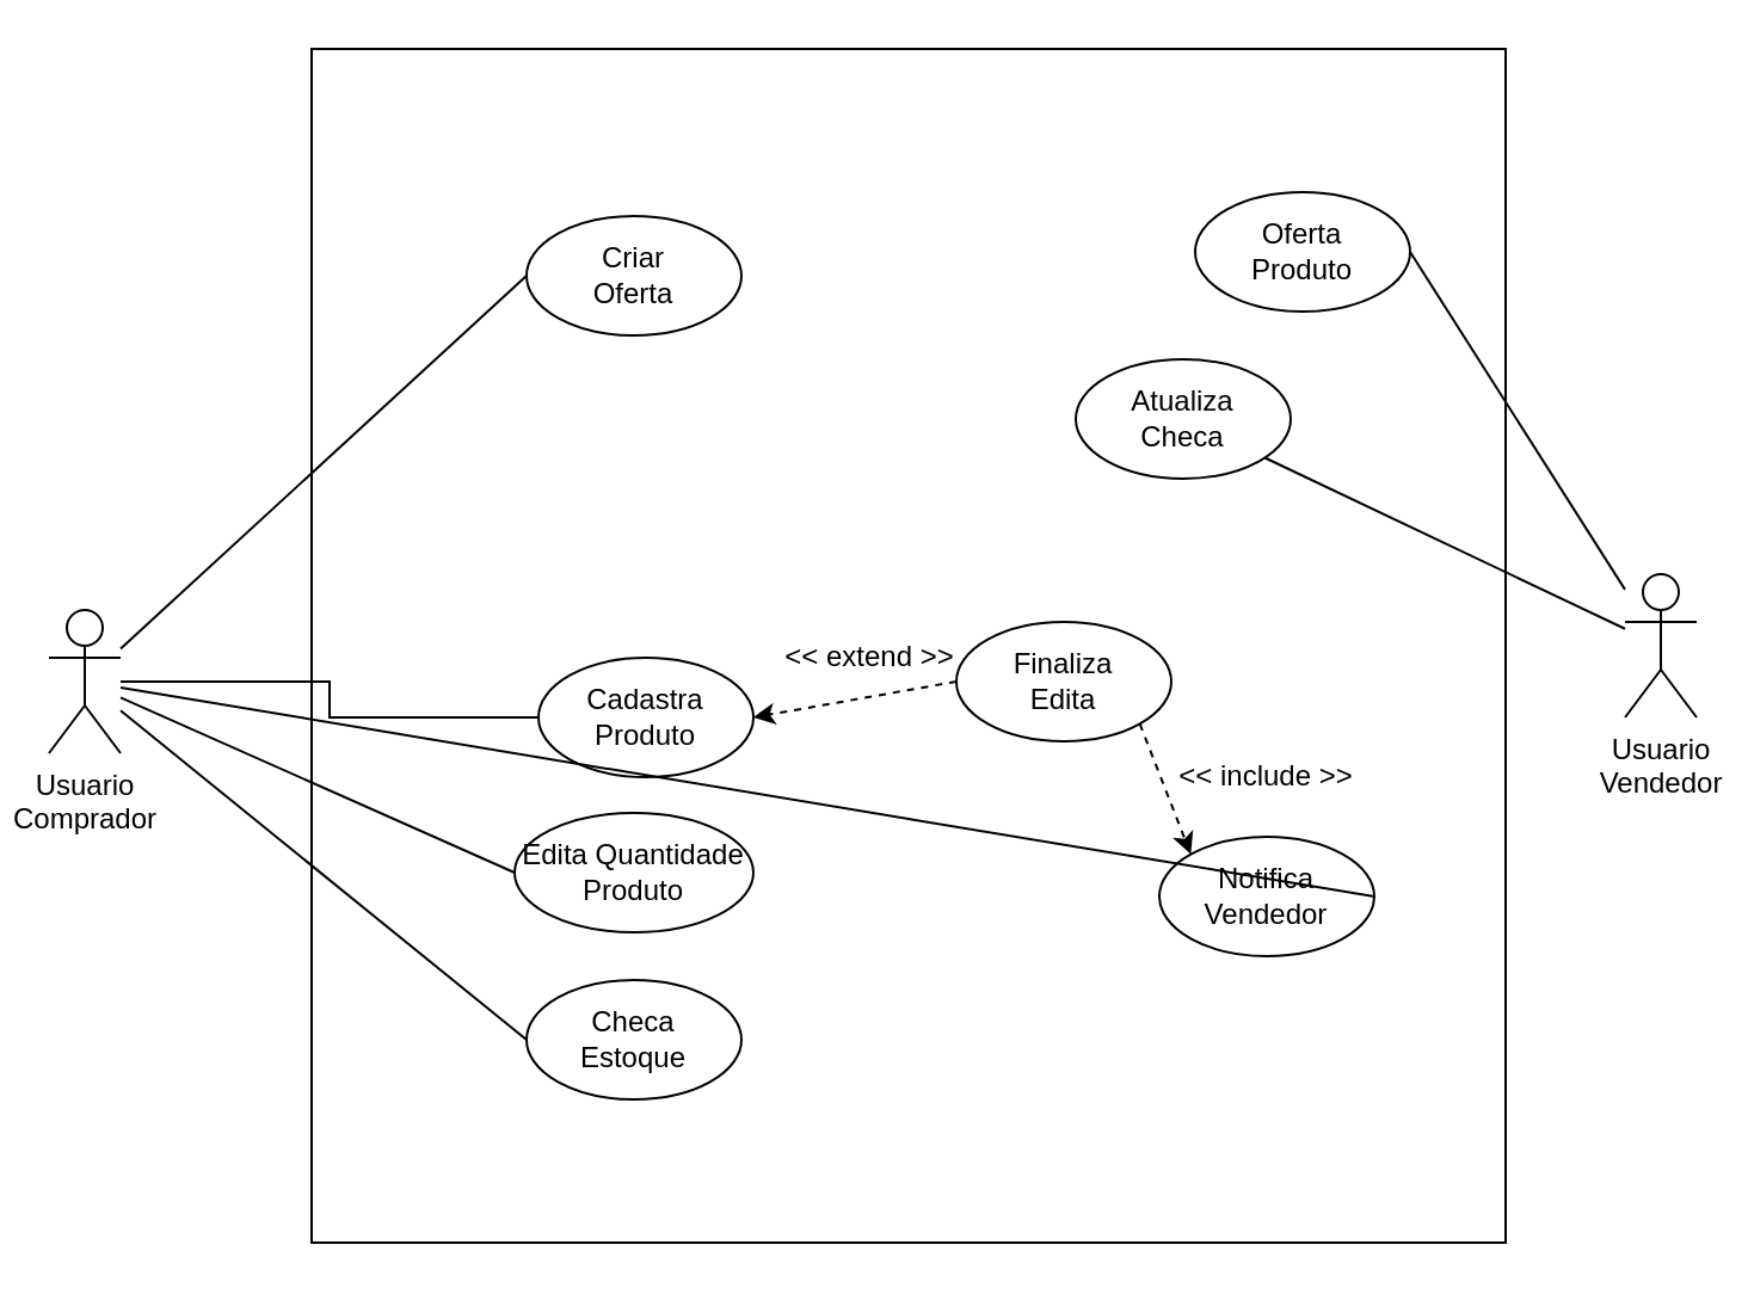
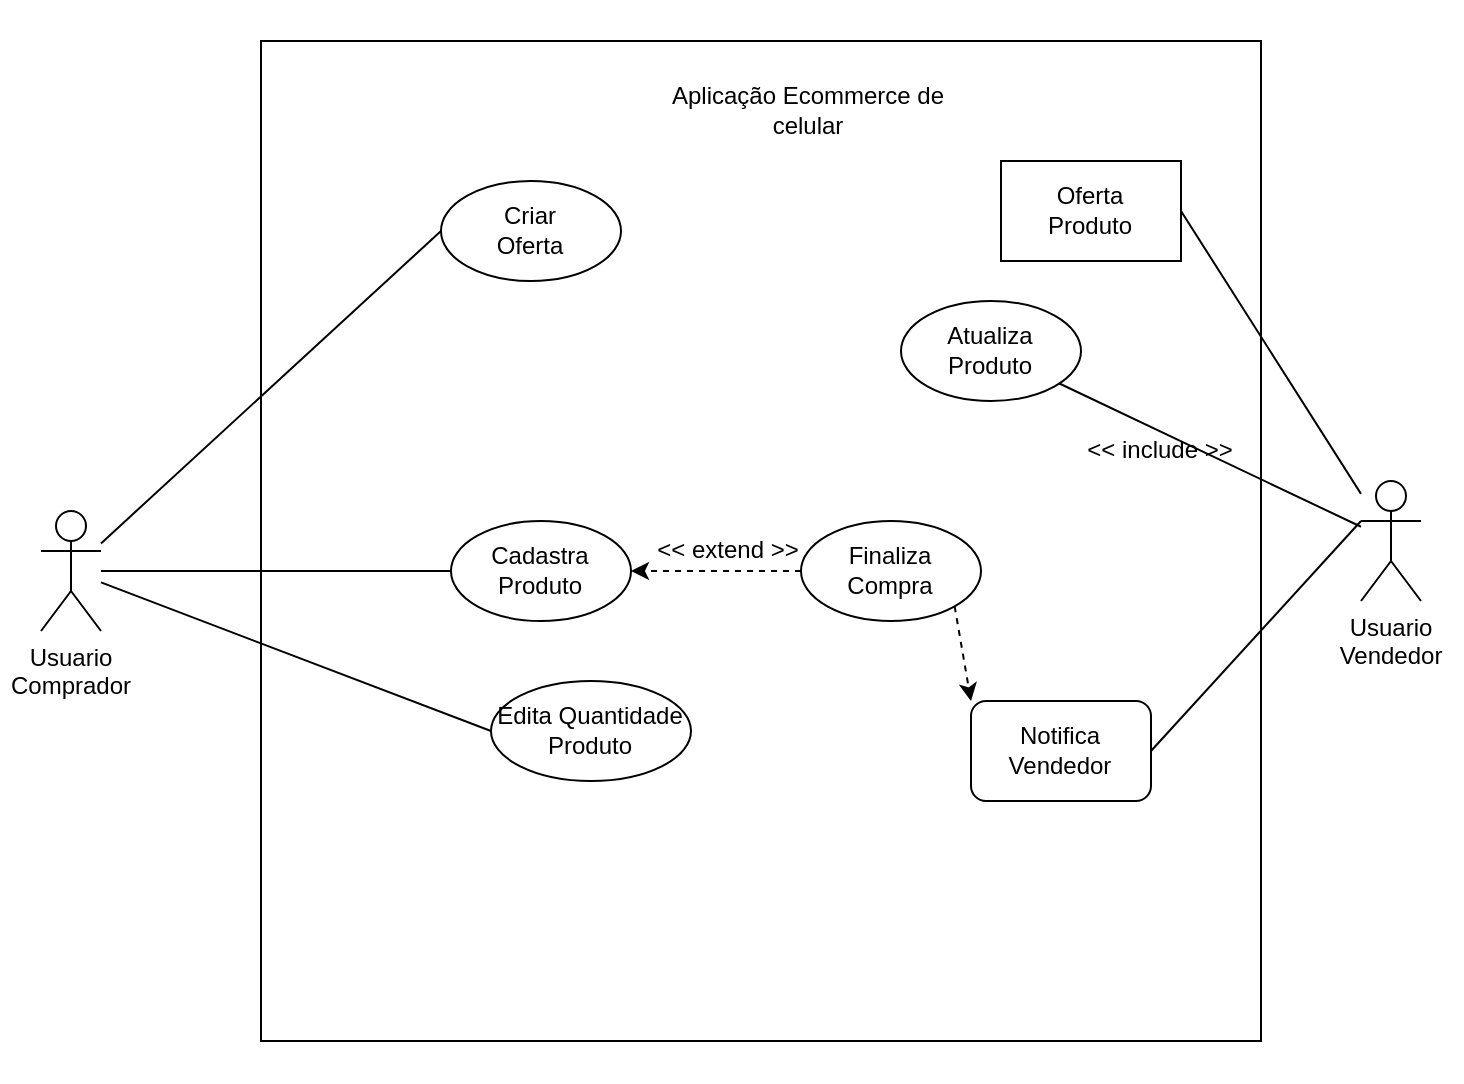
  <mxCell id="0" />
  <mxCell id="1" parent="0" />
  <mxCell id="2" value="" style="whiteSpace=wrap;html=1;aspect=fixed;" vertex="1" parent="1"><mxGeometry x="130" y="20" width="500" height="500" as="geometry" /></mxCell>
  <mxCell id="3" style="rounded=0;orthogonalLoop=1;jettySize=auto;html=1;entryX=0;entryY=0.5;entryDx=0;entryDy=0;endArrow=none;endFill=0;" edge="1" parent="1" source="7" target="8"><mxGeometry relative="1" as="geometry" /></mxCell>
  <mxCell id="4" style="edgeStyle=orthogonalEdgeStyle;rounded=0;orthogonalLoop=1;jettySize=auto;html=1;entryX=0;entryY=0.5;entryDx=0;entryDy=0;endArrow=none;endFill=0;" edge="1" parent="1" source="7" target="10"><mxGeometry relative="1" as="geometry" /></mxCell>
  <mxCell id="5" style="rounded=0;orthogonalLoop=1;jettySize=auto;html=1;entryX=0;entryY=0.5;entryDx=0;entryDy=0;endArrow=none;endFill=0;" edge="1" parent="1" source="7" target="11"><mxGeometry relative="1" as="geometry" /></mxCell>
- <mxCell id="6" style="rounded=0;orthogonalLoop=1;jettySize=auto;html=1;entryX=0;entryY=0.5;entryDx=0;entryDy=0;endArrow=none;endFill=0;" edge="1" parent="1" source="7" target="12"><mxGeometry relative="1" as="geometry" /></mxCell>
  <mxCell id="7" value="&lt;div&gt;Usuario&lt;/div&gt;&lt;div&gt;Comprador&lt;br&gt;&lt;/div&gt;" style="shape=umlActor;verticalLabelPosition=bottom;verticalAlign=top;html=1;outlineConnect=0;" vertex="1" parent="1"><mxGeometry x="20" y="255" width="30" height="60" as="geometry" /></mxCell>
  <mxCell id="8" value="&lt;div&gt;Criar&lt;/div&gt;&lt;div&gt;Oferta&lt;br&gt;&lt;/div&gt;" style="ellipse;whiteSpace=wrap;html=1;" vertex="1" parent="1"><mxGeometry x="220" y="90" width="90" height="50" as="geometry" /></mxCell>
- <mxCell id="10" value="&lt;div&gt;Cadastra&lt;/div&gt;&lt;div&gt;Produto&lt;br&gt;&lt;/div&gt;" style="ellipse;whiteSpace=wrap;html=1;" vertex="1" parent="1"><mxGeometry x="225" y="275" width="90" height="50" as="geometry" /></mxCell>
- <mxCell id="11" value="&lt;div&gt;Edita Quantidade&lt;/div&gt;&lt;div&gt;Produto&lt;br&gt;&lt;/div&gt;" style="ellipse;whiteSpace=wrap;html=1;" vertex="1" parent="1"><mxGeometry x="215" y="340" width="100" height="50" as="geometry" /></mxCell>
- <mxCell id="12" value="&lt;div&gt;Checa&lt;/div&gt;&lt;div&gt;Estoque&lt;br&gt;&lt;/div&gt;" style="ellipse;whiteSpace=wrap;html=1;" vertex="1" parent="1"><mxGeometry x="220" y="410" width="90" height="50" as="geometry" /></mxCell>
- <mxCell id="13" value="&lt;div&gt;Finaliza&lt;/div&gt;&lt;div&gt;Edita&lt;/div&gt;" style="ellipse;whiteSpace=wrap;html=1;" vertex="1" parent="1"><mxGeometry x="400" y="260" width="90" height="50" as="geometry" /></mxCell>
+ <mxCell id="9" value="Aplicação Ecommerce de celular" style="text;html=1;strokeColor=none;fillColor=none;align=center;verticalAlign=middle;whiteSpace=wrap;rounded=0;" vertex="1" parent="1"><mxGeometry x="324" y="40" width="160" height="30" as="geometry" /></mxCell>
+ <mxCell id="10" value="&lt;div&gt;Cadastra&lt;/div&gt;&lt;div&gt;Produto&lt;br&gt;&lt;/div&gt;" style="ellipse;whiteSpace=wrap;html=1;" vertex="1" parent="1"><mxGeometry x="225" y="260" width="90" height="50" as="geometry" /></mxCell>
+ <mxCell id="11" value="&lt;div&gt;Edita Quantidade&lt;/div&gt;&lt;div&gt;Produto&lt;br&gt;&lt;/div&gt;" style="ellipse;whiteSpace=wrap;html=1;" vertex="1" parent="1"><mxGeometry x="245" y="340" width="100" height="50" as="geometry" /></mxCell>
+ <mxCell id="13" value="&lt;div&gt;Finaliza&lt;/div&gt;&lt;div&gt;Compra&lt;/div&gt;" style="ellipse;whiteSpace=wrap;html=1;" vertex="1" parent="1"><mxGeometry x="400" y="260" width="90" height="50" as="geometry" /></mxCell>
  <mxCell id="14" value="&lt;font style=&quot;font-size: 12px;&quot;&gt;&amp;lt;&amp;lt; extend &amp;gt;&amp;gt;&lt;/font&gt;" style="text;html=1;strokeColor=none;fillColor=none;align=center;verticalAlign=middle;whiteSpace=wrap;rounded=0;fontSize=12;" vertex="1" parent="1"><mxGeometry x="324" y="260" width="80" height="30" as="geometry" /></mxCell>
  <mxCell id="15" value="" style="endArrow=classic;html=1;rounded=0;verticalAlign=bottom;fontStyle=6;horizontal=1;dashed=1;entryX=1;entryY=0.5;entryDx=0;entryDy=0;exitX=0;exitY=0.5;exitDx=0;exitDy=0;" edge="1" parent="1" source="13" target="10"><mxGeometry relative="1" as="geometry"><mxPoint x="310" y="285" as="sourcePoint" /><mxPoint x="470" y="284.86" as="targetPoint" /></mxGeometry></mxCell>
  <mxCell id="16" style="rounded=0;orthogonalLoop=1;jettySize=auto;html=1;entryX=1;entryY=0.5;entryDx=0;entryDy=0;endArrow=none;endFill=0;" edge="1" parent="1" source="18" target="19"><mxGeometry relative="1" as="geometry" /></mxCell>
  <mxCell id="17" style="rounded=0;orthogonalLoop=1;jettySize=auto;html=1;endArrow=none;endFill=0;" edge="1" parent="1" source="18" target="20"><mxGeometry relative="1" as="geometry" /></mxCell>
  <mxCell id="18" value="&lt;div&gt;Usuario&lt;/div&gt;&lt;div&gt;Vendedor&lt;br&gt;&lt;/div&gt;" style="shape=umlActor;verticalLabelPosition=bottom;verticalAlign=top;html=1;outlineConnect=0;" vertex="1" parent="1"><mxGeometry x="680" y="240" width="30" height="60" as="geometry" /></mxCell>
- <mxCell id="19" value="&lt;div&gt;Oferta&lt;/div&gt;&lt;div&gt;Produto&lt;br&gt;&lt;/div&gt;" style="ellipse;whiteSpace=wrap;html=1;" vertex="1" parent="1"><mxGeometry x="500" y="80" width="90" height="50" as="geometry" /></mxCell>
- <mxCell id="20" value="&lt;div&gt;Atualiza&lt;br&gt;&lt;/div&gt;&lt;div&gt;Checa&lt;/div&gt;" style="ellipse;whiteSpace=wrap;html=1;" vertex="1" parent="1"><mxGeometry x="450" y="150" width="90" height="50" as="geometry" /></mxCell>
- <mxCell id="21" value="&lt;div&gt;Notifica&lt;/div&gt;&lt;div&gt;Vendedor&lt;br&gt;&lt;/div&gt;" style="ellipse;whiteSpace=wrap;html=1;" vertex="1" parent="1"><mxGeometry x="485" y="350" width="90" height="50" as="geometry" /></mxCell>
+ <mxCell id="19" value="&lt;div&gt;Oferta&lt;/div&gt;&lt;div&gt;Produto&lt;br&gt;&lt;/div&gt;" style="whiteSpace=wrap;html=1;rounded=0;" vertex="1" parent="1"><mxGeometry x="500" y="80" width="90" height="50" as="geometry" /></mxCell>
+ <mxCell id="20" value="&lt;div&gt;Atualiza&lt;br&gt;&lt;/div&gt;&lt;div&gt;Produto&lt;/div&gt;" style="ellipse;whiteSpace=wrap;html=1;" vertex="1" parent="1"><mxGeometry x="450" y="150" width="90" height="50" as="geometry" /></mxCell>
+ <mxCell id="21" value="&lt;div&gt;Notifica&lt;/div&gt;&lt;div&gt;Vendedor&lt;br&gt;&lt;/div&gt;" style="whiteSpace=wrap;html=1;rounded=1;" vertex="1" parent="1"><mxGeometry x="485" y="350" width="90" height="50" as="geometry" /></mxCell>
  <mxCell id="22" value="" style="endArrow=classic;html=1;rounded=0;verticalAlign=bottom;fontStyle=6;horizontal=1;dashed=1;entryX=0;entryY=0;entryDx=0;entryDy=0;exitX=1;exitY=1;exitDx=0;exitDy=0;" edge="1" parent="1" source="13" target="21"><mxGeometry relative="1" as="geometry"><mxPoint x="410" y="295" as="sourcePoint" /><mxPoint x="325" y="295" as="targetPoint" /></mxGeometry></mxCell>
- <mxCell id="23" value="&lt;font style=&quot;font-size: 12px;&quot;&gt;&amp;lt;&amp;lt; include &amp;gt;&amp;gt;&lt;/font&gt;" style="text;html=1;strokeColor=none;fillColor=none;align=center;verticalAlign=middle;whiteSpace=wrap;rounded=0;fontSize=12;" vertex="1" parent="1"><mxGeometry x="490" y="310" width="80" height="30" as="geometry" /></mxCell>
- <mxCell id="24" value="" style="endArrow=none;html=1;rounded=0;exitX=1;exitY=0.5;exitDx=0;exitDy=0;" edge="1" parent="1" source="21" target="7"><mxGeometry width="50" height="50" relative="1" as="geometry"><mxPoint x="600" y="340" as="sourcePoint" /><mxPoint x="650" y="290" as="targetPoint" /></mxGeometry></mxCell>
+ <mxCell id="23" value="&lt;font style=&quot;font-size: 12px;&quot;&gt;&amp;lt;&amp;lt; include &amp;gt;&amp;gt;&lt;/font&gt;" style="text;html=1;strokeColor=none;fillColor=none;align=center;verticalAlign=middle;whiteSpace=wrap;rounded=0;fontSize=12;" vertex="1" parent="1"><mxGeometry x="540" y="210" width="80" height="30" as="geometry" /></mxCell>
+ <mxCell id="24" value="" style="endArrow=none;html=1;rounded=0;entryX=0;entryY=0.333;entryDx=0;entryDy=0;entryPerimeter=0;exitX=1;exitY=0.5;exitDx=0;exitDy=0;" edge="1" parent="1" source="21" target="18"><mxGeometry width="50" height="50" relative="1" as="geometry"><mxPoint x="600" y="340" as="sourcePoint" /><mxPoint x="650" y="290" as="targetPoint" /></mxGeometry></mxCell>
